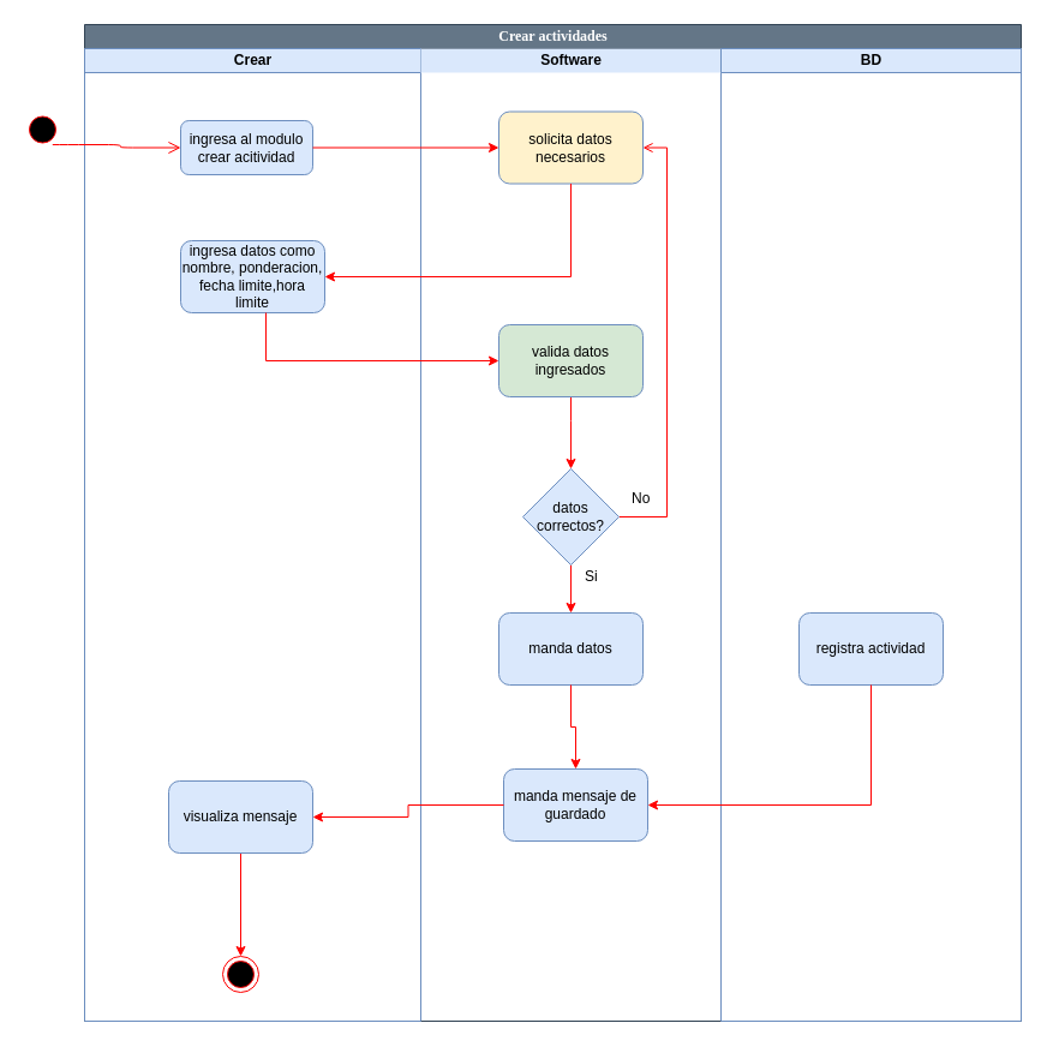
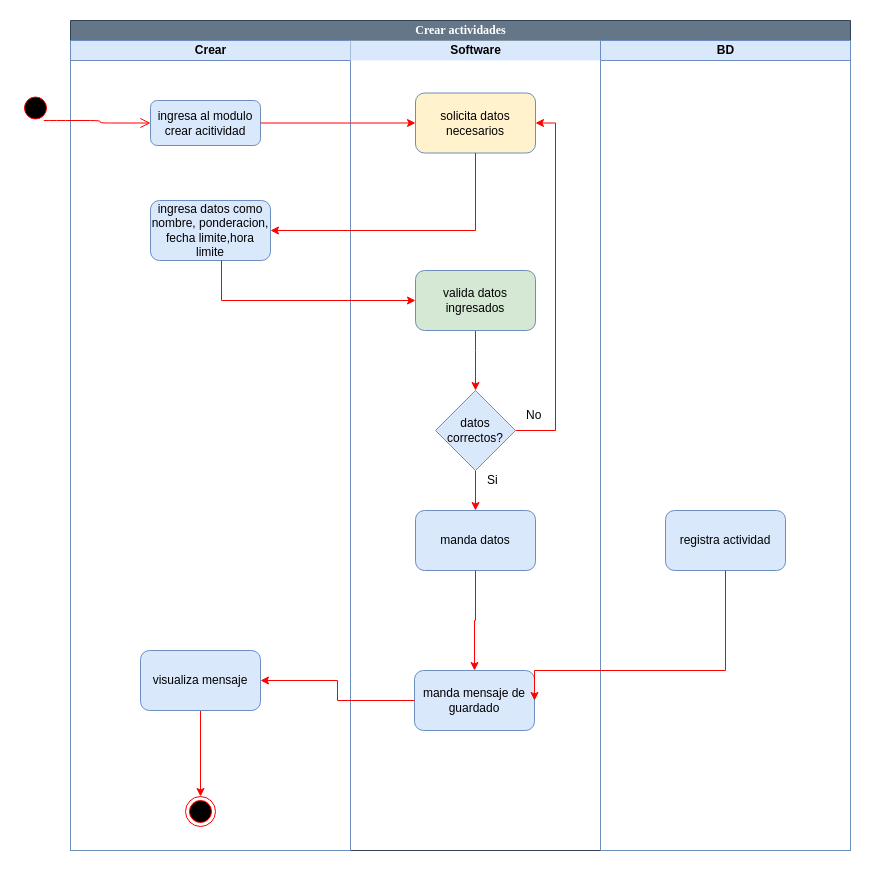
  <mxCell id="0" />
  <mxCell id="1" parent="0" />
  <mxCell id="2" value="Crear actividades" style="swimlane;html=1;childLayout=stackLayout;startSize=20;rounded=0;shadow=0;comic=0;labelBackgroundColor=none;strokeColor=#314354;strokeWidth=1;fillColor=#647687;fontFamily=Verdana;fontSize=12;align=center;fontColor=#ffffff;" vertex="1" parent="1"><mxGeometry x="70" y="20" width="780" height="830" as="geometry" /></mxCell>
  <mxCell id="3" value="Crear" style="swimlane;html=1;startSize=20;fillColor=#dae8fc;strokeColor=#6c8ebf;" vertex="1" parent="2"><mxGeometry y="20" width="280" height="810" as="geometry" /></mxCell>
  <mxCell id="4" value="ingresa al modulo crear acitividad" style="rounded=1;whiteSpace=wrap;html=1;fillColor=#dae8fc;strokeColor=#6c8ebf;" vertex="1" parent="3"><mxGeometry x="80" y="60" width="110" height="45" as="geometry" /></mxCell>
  <mxCell id="5" value="ingresa datos como nombre, ponderacion, fecha limite,hora limite" style="rounded=1;whiteSpace=wrap;html=1;fillColor=#dae8fc;strokeColor=#6c8ebf;" vertex="1" parent="3"><mxGeometry x="80" y="160" width="120" height="60" as="geometry" /></mxCell>
  <mxCell id="6" style="edgeStyle=orthogonalEdgeStyle;rounded=0;orthogonalLoop=1;jettySize=auto;html=1;entryX=0.5;entryY=0;entryDx=0;entryDy=0;strokeColor=#FF0000;" edge="1" parent="3" source="7" target="8"><mxGeometry relative="1" as="geometry" /></mxCell>
  <mxCell id="7" value="visualiza mensaje" style="rounded=1;whiteSpace=wrap;html=1;fillColor=#dae8fc;strokeColor=#6c8ebf;" vertex="1" parent="3"><mxGeometry x="70" y="610" width="120" height="60" as="geometry" /></mxCell>
  <mxCell id="8" value="" style="ellipse;html=1;shape=endState;fillColor=#000000;strokeColor=#ff0000;" vertex="1" parent="3"><mxGeometry x="115" y="756" width="30" height="30" as="geometry" /></mxCell>
  <mxCell id="9" value="Software" style="swimlane;html=1;startSize=20;fillColor=#dae8fc;strokeColor=none;" vertex="1" parent="2"><mxGeometry x="280" y="20" width="250" height="810" as="geometry" /></mxCell>
  <mxCell id="10" style="edgeStyle=orthogonalEdgeStyle;rounded=0;orthogonalLoop=1;jettySize=auto;html=1;strokeColor=#FF0000;entryX=1;entryY=0.15;entryDx=0;entryDy=0;entryPerimeter=0;" edge="1" parent="9"><mxGeometry relative="1" as="geometry"><mxPoint x="170" y="69.571" as="targetPoint" /><Array as="points"><mxPoint x="240" y="730" /><mxPoint x="240" y="69" /></Array></mxGeometry></mxCell>
  <mxCell id="11" value="solicita datos necesarios" style="rounded=1;whiteSpace=wrap;html=1;fillColor=#fff2cc;strokeColor=#6c8ebf;" vertex="1" parent="9"><mxGeometry x="65" y="52.5" width="120" height="60" as="geometry" /></mxCell>
- <mxCell id="12" style="edgeStyle=orthogonalEdgeStyle;rounded=0;orthogonalLoop=1;jettySize=auto;html=1;entryX=1;entryY=0.5;entryDx=0;entryDy=0;strokeColor=#FF0000;endArrow=open;" edge="1" parent="9" source="14" target="11"><mxGeometry relative="1" as="geometry"><Array as="points"><mxPoint x="205" y="390" /><mxPoint x="205" y="83" /></Array></mxGeometry></mxCell>
+ <mxCell id="12" style="edgeStyle=orthogonalEdgeStyle;rounded=0;orthogonalLoop=1;jettySize=auto;html=1;entryX=1;entryY=0.5;entryDx=0;entryDy=0;strokeColor=#FF0000;" edge="1" parent="9" source="14" target="11"><mxGeometry relative="1" as="geometry"><Array as="points"><mxPoint x="205" y="390" /><mxPoint x="205" y="83" /></Array></mxGeometry></mxCell>
  <mxCell id="13" style="edgeStyle=orthogonalEdgeStyle;rounded=0;orthogonalLoop=1;jettySize=auto;html=1;entryX=0.5;entryY=0;entryDx=0;entryDy=0;strokeColor=#FF0000;" edge="1" parent="9" source="14" target="15"><mxGeometry relative="1" as="geometry" /></mxCell>
  <mxCell id="14" value="datos correctos?" style="rhombus;whiteSpace=wrap;html=1;fillColor=#dae8fc;strokeColor=#6c8ebf;" vertex="1" parent="9"><mxGeometry x="85" y="350" width="80" height="80" as="geometry" /></mxCell>
  <mxCell id="15" value="manda datos" style="rounded=1;whiteSpace=wrap;html=1;fillColor=#dae8fc;strokeColor=#6c8ebf;" vertex="1" parent="9"><mxGeometry x="65" y="470" width="120" height="60" as="geometry" /></mxCell>
- <mxCell id="16" value="manda mensaje de guardado" style="rounded=1;whiteSpace=wrap;html=1;fillColor=#dae8fc;strokeColor=#6c8ebf;" vertex="1" parent="9"><mxGeometry x="69" y="600" width="120" height="60" as="geometry" /></mxCell>
+ <mxCell id="16" value="manda mensaje de guardado" style="rounded=1;whiteSpace=wrap;html=1;fillColor=#dae8fc;strokeColor=#6c8ebf;" vertex="1" parent="9"><mxGeometry x="64" y="630" width="120" height="60" as="geometry" /></mxCell>
  <mxCell id="17" value="BD" style="swimlane;html=1;startSize=20;fillColor=#dae8fc;strokeColor=#6c8ebf;" vertex="1" parent="2"><mxGeometry x="530" y="20" width="250" height="810" as="geometry" /></mxCell>
  <mxCell id="18" value="registra actividad" style="rounded=1;whiteSpace=wrap;html=1;fillColor=#dae8fc;strokeColor=#6c8ebf;" vertex="1" parent="17"><mxGeometry x="65" y="470" width="120" height="60" as="geometry" /></mxCell>
  <mxCell id="19" style="edgeStyle=orthogonalEdgeStyle;rounded=0;orthogonalLoop=1;jettySize=auto;html=1;strokeColor=#FF0000;" edge="1" parent="2" source="4" target="11"><mxGeometry relative="1" as="geometry" /></mxCell>
  <mxCell id="20" style="edgeStyle=orthogonalEdgeStyle;rounded=0;orthogonalLoop=1;jettySize=auto;html=1;entryX=1;entryY=0.5;entryDx=0;entryDy=0;strokeColor=#FF0000;" edge="1" parent="2" source="11" target="5"><mxGeometry relative="1" as="geometry"><Array as="points"><mxPoint x="405" y="210" /></Array></mxGeometry></mxCell>
  <mxCell id="21" style="edgeStyle=orthogonalEdgeStyle;rounded=0;orthogonalLoop=1;jettySize=auto;html=1;strokeColor=#FF0000;" edge="1" parent="2" source="15" target="16"><mxGeometry relative="1" as="geometry" /></mxCell>
  <mxCell id="22" style="edgeStyle=orthogonalEdgeStyle;rounded=0;orthogonalLoop=1;jettySize=auto;html=1;entryX=1;entryY=0.5;entryDx=0;entryDy=0;strokeColor=#FF0000;" edge="1" parent="2" source="18" target="16"><mxGeometry relative="1" as="geometry"><Array as="points"><mxPoint x="655" y="650" /></Array></mxGeometry></mxCell>
  <mxCell id="23" style="edgeStyle=orthogonalEdgeStyle;rounded=0;orthogonalLoop=1;jettySize=auto;html=1;strokeColor=#FF0000;" edge="1" parent="2" source="16" target="7"><mxGeometry relative="1" as="geometry" /></mxCell>
  <mxCell id="24" value="" style="ellipse;html=1;shape=startState;fillColor=#000000;strokeColor=#ff0000;" vertex="1" parent="1"><mxGeometry x="20" y="92.5" width="30" height="30" as="geometry" /></mxCell>
  <mxCell id="25" value="" style="edgeStyle=orthogonalEdgeStyle;html=1;verticalAlign=bottom;endArrow=open;endSize=8;strokeColor=#ff0000;entryX=0;entryY=0.5;entryDx=0;entryDy=0;" edge="1" parent="1" source="24" target="4"><mxGeometry relative="1" as="geometry"><mxPoint x="55" y="160" as="targetPoint" /><Array as="points"><mxPoint x="55" y="120" /><mxPoint x="100" y="120" /><mxPoint x="100" y="123" /></Array></mxGeometry></mxCell>
  <mxCell id="26" style="edgeStyle=orthogonalEdgeStyle;rounded=0;orthogonalLoop=1;jettySize=auto;html=1;entryX=0.5;entryY=0;entryDx=0;entryDy=0;strokeColor=#FF0000;" edge="1" parent="1" source="27" target="14"><mxGeometry relative="1" as="geometry"><Array as="points"><mxPoint x="475" y="350" /><mxPoint x="475" y="350" /></Array></mxGeometry></mxCell>
  <mxCell id="27" value="valida datos ingresados" style="rounded=1;whiteSpace=wrap;html=1;fillColor=#d5e8d4;strokeColor=#6c8ebf;" vertex="1" parent="1"><mxGeometry x="415" y="270" width="120" height="60" as="geometry" /></mxCell>
  <mxCell id="28" style="edgeStyle=orthogonalEdgeStyle;rounded=0;orthogonalLoop=1;jettySize=auto;html=1;entryX=0;entryY=0.5;entryDx=0;entryDy=0;strokeColor=#FF0000;" edge="1" parent="1" source="5" target="27"><mxGeometry relative="1" as="geometry"><Array as="points"><mxPoint x="221" y="300" /></Array></mxGeometry></mxCell>
  <mxCell id="29" value="Si" style="text;html=1;resizable=0;points=[];autosize=1;align=left;verticalAlign=top;spacingTop=-4;" vertex="1" parent="1"><mxGeometry x="485" y="470" width="30" height="20" as="geometry" /></mxCell>
  <mxCell id="30" value="No" style="text;html=1;resizable=0;points=[];autosize=1;align=left;verticalAlign=top;spacingTop=-4;" vertex="1" parent="1"><mxGeometry x="524" y="405" width="30" height="20" as="geometry" /></mxCell>
